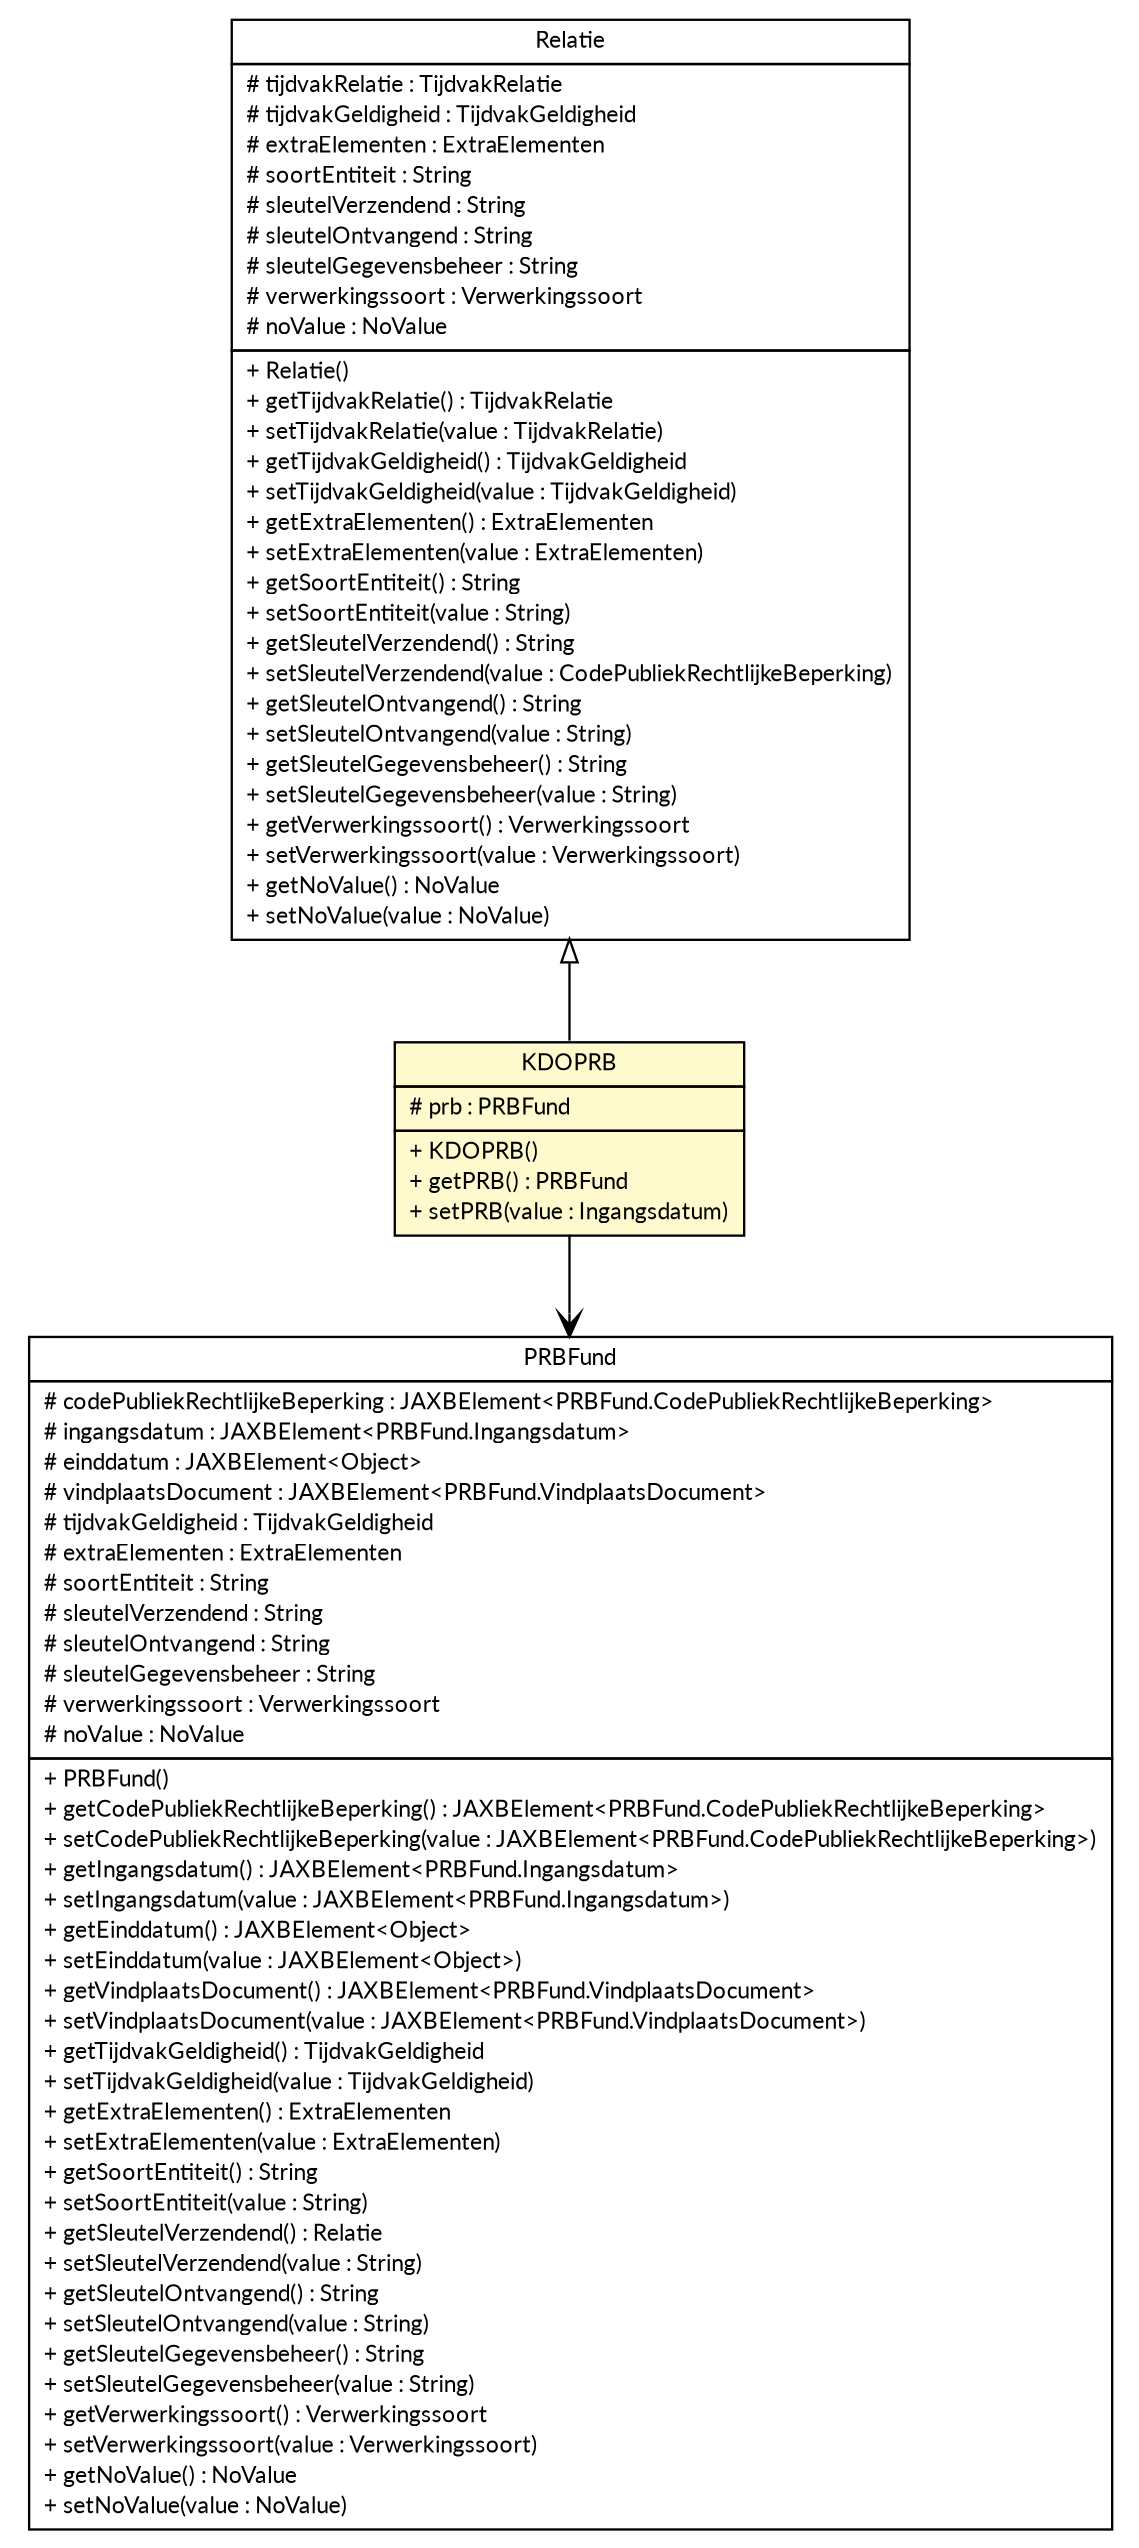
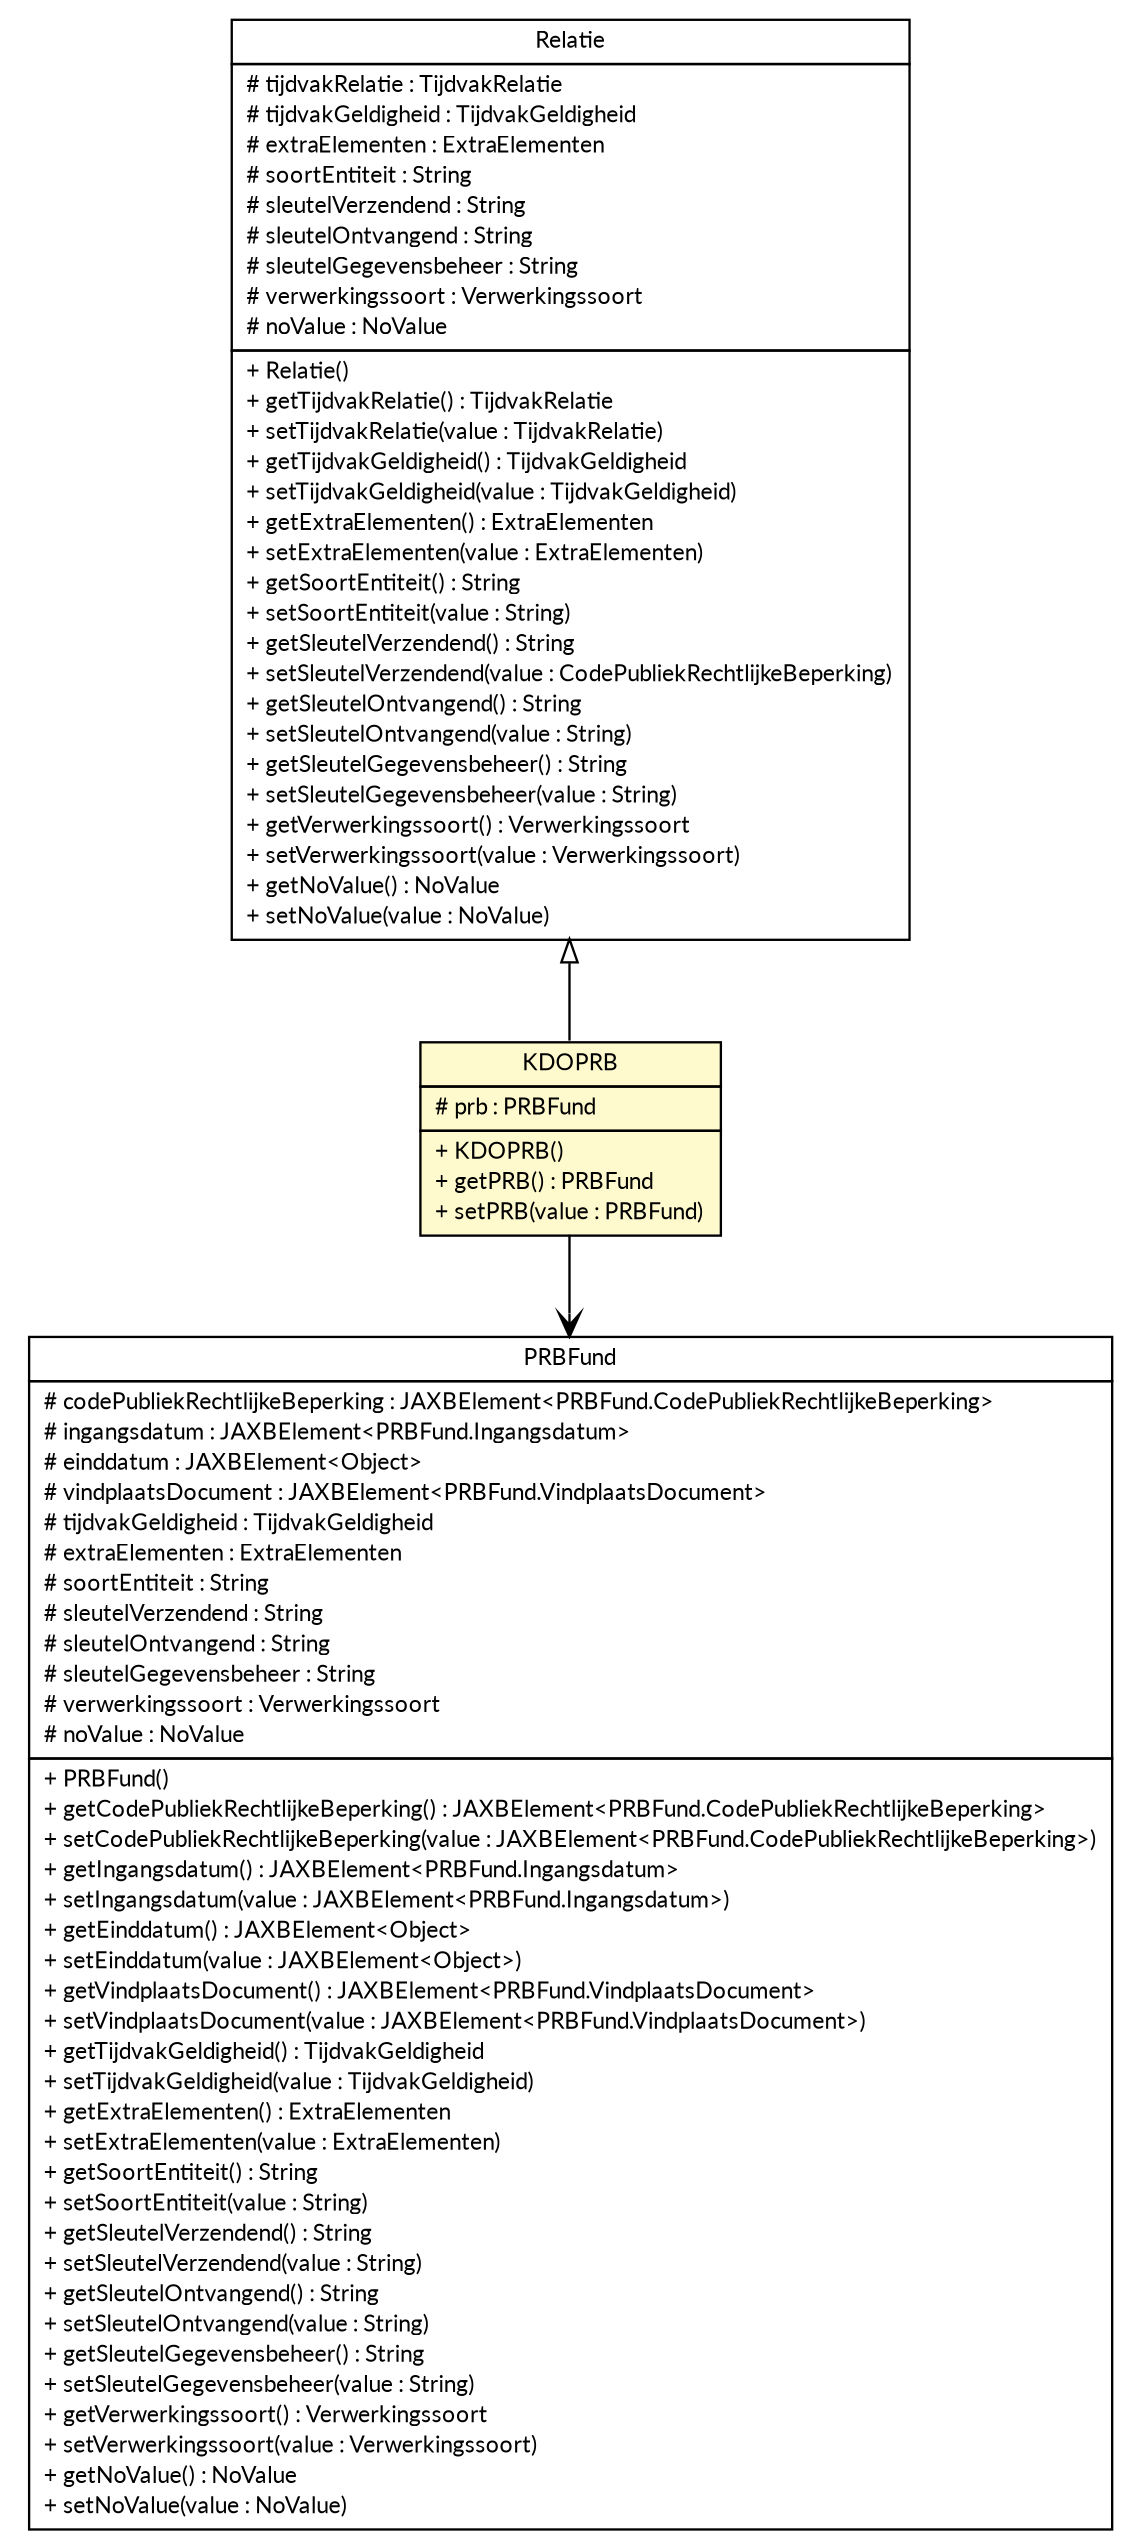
  digraph {
    fontname=Lato
    nodesep=0.25
    ranksep=0.5
    node [fontcolor=black fontname=Lato fontsize=10.0 shape=plaintext]
    edge [fontname=Lato headport=p labelfontname=Helvetica labelfontsize=10 tailport=p]
    n1 [label=<<table title="nl.egem.stuf.sector.bg._0204.Relatie" border="0" cellborder="1" cellspacing="0" cellpadding="2" port="p" href="./Relatie.html"> 		<tr><td><table border="0" cellspacing="0" cellpadding="1"> <tr><td align="center" balign="center"> Relatie </td></tr> 		</table></td></tr> 		<tr><td><table border="0" cellspacing="0" cellpadding="1"> <tr><td align="left" balign="left"> # tijdvakRelatie : TijdvakRelatie </td></tr> <tr><td align="left" balign="left"> # tijdvakGeldigheid : TijdvakGeldigheid </td></tr> <tr><td align="left" balign="left"> # extraElementen : ExtraElementen </td></tr> <tr><td align="left" balign="left"> # soortEntiteit : String </td></tr> <tr><td align="left" balign="left"> # sleutelVerzendend : String </td></tr> <tr><td align="left" balign="left"> # sleutelOntvangend : String </td></tr> <tr><td align="left" balign="left"> # sleutelGegevensbeheer : String </td></tr> <tr><td align="left" balign="left"> # verwerkingssoort : Verwerkingssoort </td></tr> <tr><td align="left" balign="left"> # noValue : NoValue </td></tr> 		</table></td></tr> 		<tr><td><table border="0" cellspacing="0" cellpadding="1"> <tr><td align="left" balign="left"> + Relatie() </td></tr> <tr><td align="left" balign="left"> + getTijdvakRelatie() : TijdvakRelatie </td></tr> <tr><td align="left" balign="left"> + setTijdvakRelatie(value : TijdvakRelatie) </td></tr> <tr><td align="left" balign="left"> + getTijdvakGeldigheid() : TijdvakGeldigheid </td></tr> <tr><td align="left" balign="left"> + setTijdvakGeldigheid(value : TijdvakGeldigheid) </td></tr> <tr><td align="left" balign="left"> + getExtraElementen() : ExtraElementen </td></tr> <tr><td align="left" balign="left"> + setExtraElementen(value : ExtraElementen) </td></tr> <tr><td align="left" balign="left"> + getSoortEntiteit() : String </td></tr> <tr><td align="left" balign="left"> + setSoortEntiteit(value : String) </td></tr> <tr><td align="left" balign="left"> + getSleutelVerzendend() : String </td></tr> <tr><td align="left" balign="left"> + setSleutelVerzendend(value : CodePubliekRechtlijkeBeperking) </td></tr> <tr><td align="left" balign="left"> + getSleutelOntvangend() : String </td></tr> <tr><td align="left" balign="left"> + setSleutelOntvangend(value : String) </td></tr> <tr><td align="left" balign="left"> + getSleutelGegevensbeheer() : String </td></tr> <tr><td align="left" balign="left"> + setSleutelGegevensbeheer(value : String) </td></tr> <tr><td align="left" balign="left"> + getVerwerkingssoort() : Verwerkingssoort </td></tr> <tr><td align="left" balign="left"> + setVerwerkingssoort(value : Verwerkingssoort) </td></tr> <tr><td align="left" balign="left"> + getNoValue() : NoValue </td></tr> <tr><td align="left" balign="left"> + setNoValue(value : NoValue) </td></tr> 		</table></td></tr> 		</table>>]
-   n2 [label=<<table title="nl.egem.stuf.sector.bg._0204.KDOVraag.KDOPRB" border="0" cellborder="1" cellspacing="0" cellpadding="2" port="p" bgcolor="lemonChiffon" href="./KDOVraag.KDOPRB.html"> 		<tr><td><table border="0" cellspacing="0" cellpadding="1"> <tr><td align="center" balign="center"> KDOPRB </td></tr> 		</table></td></tr> 		<tr><td><table border="0" cellspacing="0" cellpadding="1"> <tr><td align="left" balign="left"> # prb : PRBFund </td></tr> 		</table></td></tr> 		<tr><td><table border="0" cellspacing="0" cellpadding="1"> <tr><td align="left" balign="left"> + KDOPRB() </td></tr> <tr><td align="left" balign="left"> + getPRB() : PRBFund </td></tr> <tr><td align="left" balign="left"> + setPRB(value : Ingangsdatum) </td></tr> 		</table></td></tr> 		</table>>]
-   n3 [label=<<table title="nl.egem.stuf.sector.bg._0204.PRBFund" border="0" cellborder="1" cellspacing="0" cellpadding="2" port="p" href="./PRBFund.html"> 		<tr><td><table border="0" cellspacing="0" cellpadding="1"> <tr><td align="center" balign="center"> PRBFund </td></tr> 		</table></td></tr> 		<tr><td><table border="0" cellspacing="0" cellpadding="1"> <tr><td align="left" balign="left"> # codePubliekRechtlijkeBeperking : JAXBElement&lt;PRBFund.CodePubliekRechtlijkeBeperking&gt; </td></tr> <tr><td align="left" balign="left"> # ingangsdatum : JAXBElement&lt;PRBFund.Ingangsdatum&gt; </td></tr> <tr><td align="left" balign="left"> # einddatum : JAXBElement&lt;Object&gt; </td></tr> <tr><td align="left" balign="left"> # vindplaatsDocument : JAXBElement&lt;PRBFund.VindplaatsDocument&gt; </td></tr> <tr><td align="left" balign="left"> # tijdvakGeldigheid : TijdvakGeldigheid </td></tr> <tr><td align="left" balign="left"> # extraElementen : ExtraElementen </td></tr> <tr><td align="left" balign="left"> # soortEntiteit : String </td></tr> <tr><td align="left" balign="left"> # sleutelVerzendend : String </td></tr> <tr><td align="left" balign="left"> # sleutelOntvangend : String </td></tr> <tr><td align="left" balign="left"> # sleutelGegevensbeheer : String </td></tr> <tr><td align="left" balign="left"> # verwerkingssoort : Verwerkingssoort </td></tr> <tr><td align="left" balign="left"> # noValue : NoValue </td></tr> 		</table></td></tr> 		<tr><td><table border="0" cellspacing="0" cellpadding="1"> <tr><td align="left" balign="left"> + PRBFund() </td></tr> <tr><td align="left" balign="left"> + getCodePubliekRechtlijkeBeperking() : JAXBElement&lt;PRBFund.CodePubliekRechtlijkeBeperking&gt; </td></tr> <tr><td align="left" balign="left"> + setCodePubliekRechtlijkeBeperking(value : JAXBElement&lt;PRBFund.CodePubliekRechtlijkeBeperking&gt;) </td></tr> <tr><td align="left" balign="left"> + getIngangsdatum() : JAXBElement&lt;PRBFund.Ingangsdatum&gt; </td></tr> <tr><td align="left" balign="left"> + setIngangsdatum(value : JAXBElement&lt;PRBFund.Ingangsdatum&gt;) </td></tr> <tr><td align="left" balign="left"> + getEinddatum() : JAXBElement&lt;Object&gt; </td></tr> <tr><td align="left" balign="left"> + setEinddatum(value : JAXBElement&lt;Object&gt;) </td></tr> <tr><td align="left" balign="left"> + getVindplaatsDocument() : JAXBElement&lt;PRBFund.VindplaatsDocument&gt; </td></tr> <tr><td align="left" balign="left"> + setVindplaatsDocument(value : JAXBElement&lt;PRBFund.VindplaatsDocument&gt;) </td></tr> <tr><td align="left" balign="left"> + getTijdvakGeldigheid() : TijdvakGeldigheid </td></tr> <tr><td align="left" balign="left"> + setTijdvakGeldigheid(value : TijdvakGeldigheid) </td></tr> <tr><td align="left" balign="left"> + getExtraElementen() : ExtraElementen </td></tr> <tr><td align="left" balign="left"> + setExtraElementen(value : ExtraElementen) </td></tr> <tr><td align="left" balign="left"> + getSoortEntiteit() : String </td></tr> <tr><td align="left" balign="left"> + setSoortEntiteit(value : String) </td></tr> <tr><td align="left" balign="left"> + getSleutelVerzendend() : Relatie </td></tr> <tr><td align="left" balign="left"> + setSleutelVerzendend(value : String) </td></tr> <tr><td align="left" balign="left"> + getSleutelOntvangend() : String </td></tr> <tr><td align="left" balign="left"> + setSleutelOntvangend(value : String) </td></tr> <tr><td align="left" balign="left"> + getSleutelGegevensbeheer() : String </td></tr> <tr><td align="left" balign="left"> + setSleutelGegevensbeheer(value : String) </td></tr> <tr><td align="left" balign="left"> + getVerwerkingssoort() : Verwerkingssoort </td></tr> <tr><td align="left" balign="left"> + setVerwerkingssoort(value : Verwerkingssoort) </td></tr> <tr><td align="left" balign="left"> + getNoValue() : NoValue </td></tr> <tr><td align="left" balign="left"> + setNoValue(value : NoValue) </td></tr> 		</table></td></tr> 		</table>>]
+   n2 [label=<<table title="nl.egem.stuf.sector.bg._0204.KDOVraag.KDOPRB" border="0" cellborder="1" cellspacing="0" cellpadding="2" port="p" bgcolor="lemonChiffon" href="./KDOVraag.KDOPRB.html"> 		<tr><td><table border="0" cellspacing="0" cellpadding="1"> <tr><td align="center" balign="center"> KDOPRB </td></tr> 		</table></td></tr> 		<tr><td><table border="0" cellspacing="0" cellpadding="1"> <tr><td align="left" balign="left"> # prb : PRBFund </td></tr> 		</table></td></tr> 		<tr><td><table border="0" cellspacing="0" cellpadding="1"> <tr><td align="left" balign="left"> + KDOPRB() </td></tr> <tr><td align="left" balign="left"> + getPRB() : PRBFund </td></tr> <tr><td align="left" balign="left"> + setPRB(value : PRBFund) </td></tr> 		</table></td></tr> 		</table>>]
+   n3 [label=<<table title="nl.egem.stuf.sector.bg._0204.PRBFund" border="0" cellborder="1" cellspacing="0" cellpadding="2" port="p" href="./PRBFund.html"> 		<tr><td><table border="0" cellspacing="0" cellpadding="1"> <tr><td align="center" balign="center"> PRBFund </td></tr> 		</table></td></tr> 		<tr><td><table border="0" cellspacing="0" cellpadding="1"> <tr><td align="left" balign="left"> # codePubliekRechtlijkeBeperking : JAXBElement&lt;PRBFund.CodePubliekRechtlijkeBeperking&gt; </td></tr> <tr><td align="left" balign="left"> # ingangsdatum : JAXBElement&lt;PRBFund.Ingangsdatum&gt; </td></tr> <tr><td align="left" balign="left"> # einddatum : JAXBElement&lt;Object&gt; </td></tr> <tr><td align="left" balign="left"> # vindplaatsDocument : JAXBElement&lt;PRBFund.VindplaatsDocument&gt; </td></tr> <tr><td align="left" balign="left"> # tijdvakGeldigheid : TijdvakGeldigheid </td></tr> <tr><td align="left" balign="left"> # extraElementen : ExtraElementen </td></tr> <tr><td align="left" balign="left"> # soortEntiteit : String </td></tr> <tr><td align="left" balign="left"> # sleutelVerzendend : String </td></tr> <tr><td align="left" balign="left"> # sleutelOntvangend : String </td></tr> <tr><td align="left" balign="left"> # sleutelGegevensbeheer : String </td></tr> <tr><td align="left" balign="left"> # verwerkingssoort : Verwerkingssoort </td></tr> <tr><td align="left" balign="left"> # noValue : NoValue </td></tr> 		</table></td></tr> 		<tr><td><table border="0" cellspacing="0" cellpadding="1"> <tr><td align="left" balign="left"> + PRBFund() </td></tr> <tr><td align="left" balign="left"> + getCodePubliekRechtlijkeBeperking() : JAXBElement&lt;PRBFund.CodePubliekRechtlijkeBeperking&gt; </td></tr> <tr><td align="left" balign="left"> + setCodePubliekRechtlijkeBeperking(value : JAXBElement&lt;PRBFund.CodePubliekRechtlijkeBeperking&gt;) </td></tr> <tr><td align="left" balign="left"> + getIngangsdatum() : JAXBElement&lt;PRBFund.Ingangsdatum&gt; </td></tr> <tr><td align="left" balign="left"> + setIngangsdatum(value : JAXBElement&lt;PRBFund.Ingangsdatum&gt;) </td></tr> <tr><td align="left" balign="left"> + getEinddatum() : JAXBElement&lt;Object&gt; </td></tr> <tr><td align="left" balign="left"> + setEinddatum(value : JAXBElement&lt;Object&gt;) </td></tr> <tr><td align="left" balign="left"> + getVindplaatsDocument() : JAXBElement&lt;PRBFund.VindplaatsDocument&gt; </td></tr> <tr><td align="left" balign="left"> + setVindplaatsDocument(value : JAXBElement&lt;PRBFund.VindplaatsDocument&gt;) </td></tr> <tr><td align="left" balign="left"> + getTijdvakGeldigheid() : TijdvakGeldigheid </td></tr> <tr><td align="left" balign="left"> + setTijdvakGeldigheid(value : TijdvakGeldigheid) </td></tr> <tr><td align="left" balign="left"> + getExtraElementen() : ExtraElementen </td></tr> <tr><td align="left" balign="left"> + setExtraElementen(value : ExtraElementen) </td></tr> <tr><td align="left" balign="left"> + getSoortEntiteit() : String </td></tr> <tr><td align="left" balign="left"> + setSoortEntiteit(value : String) </td></tr> <tr><td align="left" balign="left"> + getSleutelVerzendend() : String </td></tr> <tr><td align="left" balign="left"> + setSleutelVerzendend(value : String) </td></tr> <tr><td align="left" balign="left"> + getSleutelOntvangend() : String </td></tr> <tr><td align="left" balign="left"> + setSleutelOntvangend(value : String) </td></tr> <tr><td align="left" balign="left"> + getSleutelGegevensbeheer() : String </td></tr> <tr><td align="left" balign="left"> + setSleutelGegevensbeheer(value : String) </td></tr> <tr><td align="left" balign="left"> + getVerwerkingssoort() : Verwerkingssoort </td></tr> <tr><td align="left" balign="left"> + setVerwerkingssoort(value : Verwerkingssoort) </td></tr> <tr><td align="left" balign="left"> + getNoValue() : NoValue </td></tr> <tr><td align="left" balign="left"> + setNoValue(value : NoValue) </td></tr> 		</table></td></tr> 		</table>>]
    n1 -> n2 [arrowtail=empty dir=back fontsize=10]
    n2 -> n3 [arrowhead=open color=black fontcolor=black fontsize=10.0]
  }
